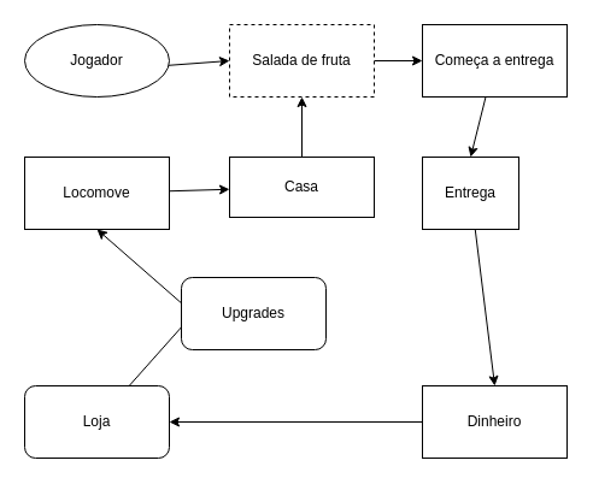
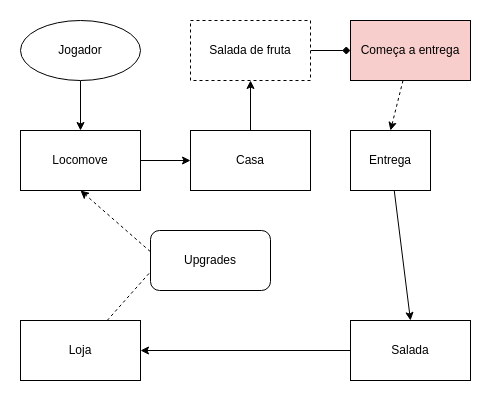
  <mxCell id="0" />
  <mxCell id="1" parent="0" />
- <mxCell id="2" style="edgeStyle=none;html=1;" edge="1" parent="1" source="3" target="9"><mxGeometry relative="1" as="geometry" /></mxCell>
+ <mxCell id="2" style="edgeStyle=none;html=1;entryX=0.5;entryY=0;entryDx=0;entryDy=0;" edge="1" parent="1" source="3" target="5"><mxGeometry relative="1" as="geometry" /></mxCell>
  <mxCell id="3" value="Jogador" style="ellipse;whiteSpace=wrap;html=1;" parent="1" vertex="1"><mxGeometry x="20" y="20" width="120" height="60" as="geometry" /></mxCell>
  <mxCell id="4" style="edgeStyle=none;html=1;" edge="1" parent="1" source="5" target="7"><mxGeometry relative="1" as="geometry" /></mxCell>
  <mxCell id="5" value="Locomove" style="rounded=0;whiteSpace=wrap;html=1;" vertex="1" parent="1"><mxGeometry x="20" y="130" width="120" height="60" as="geometry" /></mxCell>
  <mxCell id="6" style="edgeStyle=none;html=1;entryX=0.5;entryY=1;entryDx=0;entryDy=0;" edge="1" parent="1" source="7" target="9"><mxGeometry relative="1" as="geometry" /></mxCell>
- <mxCell id="7" value="Casa" style="rounded=0;whiteSpace=wrap;html=1;" vertex="1" parent="1"><mxGeometry x="190" y="130" width="120" height="50" as="geometry" /></mxCell>
- <mxCell id="8" style="edgeStyle=none;html=1;entryX=0;entryY=0.5;entryDx=0;entryDy=0;" edge="1" parent="1" source="9" target="11"><mxGeometry relative="1" as="geometry" /></mxCell>
+ <mxCell id="7" value="Casa" style="rounded=0;whiteSpace=wrap;html=1;" vertex="1" parent="1"><mxGeometry x="190" y="130" width="120" height="60" as="geometry" /></mxCell>
+ <mxCell id="8" style="edgeStyle=none;html=1;entryX=0;entryY=0.5;entryDx=0;entryDy=0;endArrow=diamond;" edge="1" parent="1" source="9" target="11"><mxGeometry relative="1" as="geometry" /></mxCell>
  <mxCell id="9" value="Salada de fruta" style="rounded=0;whiteSpace=wrap;html=1;dashed=1;" vertex="1" parent="1"><mxGeometry x="190" y="20" width="120" height="60" as="geometry" /></mxCell>
- <mxCell id="10" style="edgeStyle=none;html=1;entryX=0.5;entryY=0;entryDx=0;entryDy=0;" edge="1" parent="1" source="11" target="13"><mxGeometry relative="1" as="geometry"><mxPoint x="410" y="120" as="targetPoint" /></mxGeometry></mxCell>
- <mxCell id="11" value="Começa a entrega" style="rounded=0;whiteSpace=wrap;html=1;" vertex="1" parent="1"><mxGeometry x="350" y="20" width="120" height="60" as="geometry" /></mxCell>
+ <mxCell id="10" style="edgeStyle=none;html=1;entryX=0.5;entryY=0;entryDx=0;entryDy=0;dashed=1;" edge="1" parent="1" source="11" target="13"><mxGeometry relative="1" as="geometry"><mxPoint x="410" y="120" as="targetPoint" /></mxGeometry></mxCell>
+ <mxCell id="11" value="Começa a entrega" style="rounded=0;whiteSpace=wrap;html=1;fillColor=#f8cecc;" vertex="1" parent="1"><mxGeometry x="350" y="20" width="120" height="60" as="geometry" /></mxCell>
  <mxCell id="12" style="edgeStyle=none;html=1;entryX=0.5;entryY=0;entryDx=0;entryDy=0;" edge="1" parent="1" source="13" target="15"><mxGeometry relative="1" as="geometry"><mxPoint x="310" y="290" as="targetPoint" /></mxGeometry></mxCell>
  <mxCell id="13" value="Entrega&lt;br&gt;" style="rounded=0;whiteSpace=wrap;html=1;" vertex="1" parent="1"><mxGeometry x="350" y="130" width="80" height="60" as="geometry" /></mxCell>
  <mxCell id="14" style="edgeStyle=none;html=1;entryX=1;entryY=0.5;entryDx=0;entryDy=0;" edge="1" parent="1" source="15" target="17"><mxGeometry relative="1" as="geometry" /></mxCell>
- <mxCell id="15" value="Dinheiro" style="rounded=0;whiteSpace=wrap;html=1;" vertex="1" parent="1"><mxGeometry x="350" y="320" width="120" height="60" as="geometry" /></mxCell>
- <mxCell id="16" style="edgeStyle=none;html=1;entryX=0.5;entryY=1;entryDx=0;entryDy=0;" edge="1" parent="1" source="17" target="5"><mxGeometry relative="1" as="geometry"><Array as="points"><mxPoint x="160" y="260" /></Array></mxGeometry></mxCell>
- <mxCell id="17" value="Loja" style="whiteSpace=wrap;html=1;rounded=1;" vertex="1" parent="1"><mxGeometry x="20" y="320" width="120" height="60" as="geometry" /></mxCell>
+ <mxCell id="15" value="Salada" style="rounded=0;whiteSpace=wrap;html=1;" vertex="1" parent="1"><mxGeometry x="350" y="320" width="120" height="60" as="geometry" /></mxCell>
+ <mxCell id="16" style="edgeStyle=none;html=1;entryX=0.5;entryY=1;entryDx=0;entryDy=0;dashed=1;" edge="1" parent="1" source="17" target="5"><mxGeometry relative="1" as="geometry"><Array as="points"><mxPoint x="160" y="260" /></Array></mxGeometry></mxCell>
+ <mxCell id="17" value="Loja" style="rounded=0;whiteSpace=wrap;html=1;" vertex="1" parent="1"><mxGeometry x="20" y="320" width="120" height="60" as="geometry" /></mxCell>
  <mxCell id="18" value="Upgrades" style="whiteSpace=wrap;html=1;rounded=1;" vertex="1" parent="1"><mxGeometry x="150" y="230" width="120" height="60" as="geometry" /></mxCell>
